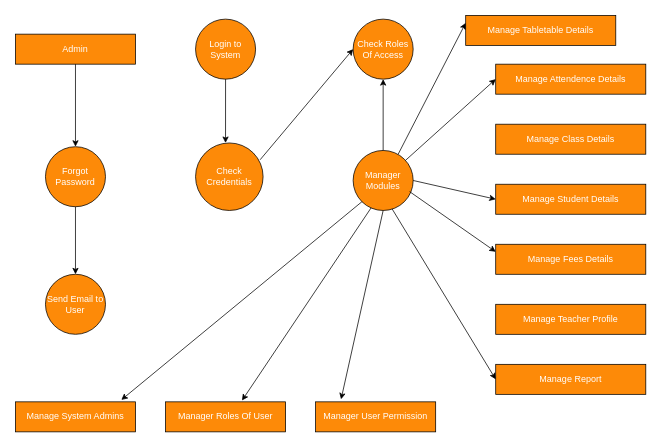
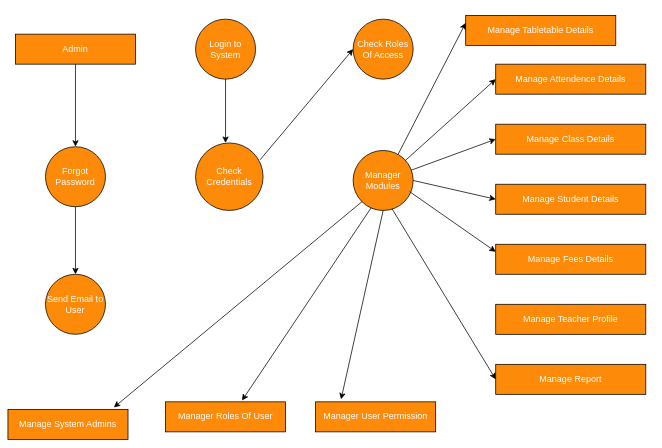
  <mxCell id="0" />
  <mxCell id="1" parent="0" />
  <mxCell id="2" value="Admin" style="rounded=0;whiteSpace=wrap;html=1;fillColor=light-dark(#fd8a08, #ededed);fontColor=#FFFFFF;" vertex="1" parent="1"><mxGeometry x="20" y="45" width="160" height="40" as="geometry" /></mxCell>
  <mxCell id="3" value="Forgot Password" style="ellipse;whiteSpace=wrap;html=1;aspect=fixed;fillColor=light-dark(#fd8a08, #ededed);fontColor=#FFFFFF;" vertex="1" parent="1"><mxGeometry x="60" y="195" width="80" height="80" as="geometry" /></mxCell>
  <mxCell id="4" value="Send Email to User" style="ellipse;whiteSpace=wrap;html=1;aspect=fixed;fillColor=light-dark(#fd8a08, #ededed);fontColor=#FFFFFF;" vertex="1" parent="1"><mxGeometry x="60" y="365" width="80" height="80" as="geometry" /></mxCell>
  <mxCell id="5" value="Check Roles Of Access" style="ellipse;whiteSpace=wrap;html=1;aspect=fixed;fillColor=light-dark(#fd8a08, #ededed);fontColor=#FFFFFF;" vertex="1" parent="1"><mxGeometry x="470" y="25" width="80" height="80" as="geometry" /></mxCell>
  <mxCell id="6" value="Check Credentials" style="ellipse;whiteSpace=wrap;html=1;aspect=fixed;fillColor=light-dark(#fd8a08, #ededed);fontColor=#FFFFFF;" vertex="1" parent="1"><mxGeometry x="260" y="190" width="90" height="90" as="geometry" /></mxCell>
  <mxCell id="7" value="Manager Modules" style="ellipse;whiteSpace=wrap;html=1;aspect=fixed;fillColor=light-dark(#fd8a08, #ededed);fontColor=#FFFFFF;" vertex="1" parent="1"><mxGeometry x="470" y="200" width="80" height="80" as="geometry" /></mxCell>
- <mxCell id="8" value="Manage System Admins" style="rounded=0;whiteSpace=wrap;html=1;fillColor=light-dark(#fd8a08, #ededed);fontColor=#FFFFFF;" vertex="1" parent="1"><mxGeometry x="20" y="535" width="160" height="40" as="geometry" /></mxCell>
+ <mxCell id="8" value="Manage System Admins" style="rounded=0;whiteSpace=wrap;html=1;fillColor=light-dark(#fd8a08, #ededed);fontColor=#FFFFFF;" vertex="1" parent="1"><mxGeometry x="10" y="545" width="160" height="40" as="geometry" /></mxCell>
  <mxCell id="9" value="Manager Roles Of User" style="rounded=0;whiteSpace=wrap;html=1;fillColor=light-dark(#fd8a08, #ededed);fontColor=#FFFFFF;" vertex="1" parent="1"><mxGeometry x="220" y="535" width="160" height="40" as="geometry" /></mxCell>
  <mxCell id="10" value="Manager User Permission" style="rounded=0;whiteSpace=wrap;html=1;fillColor=light-dark(#fd8a08, #ededed);fontColor=#FFFFFF;" vertex="1" parent="1"><mxGeometry x="420" y="535" width="160" height="40" as="geometry" /></mxCell>
  <mxCell id="11" value="Manage Tabletable Details" style="rounded=0;whiteSpace=wrap;html=1;fillColor=light-dark(#fd8a08, #EDEDED);fontColor=#FFFFFF;" vertex="1" parent="1"><mxGeometry x="620" y="20" width="200" height="40" as="geometry" /></mxCell>
  <mxCell id="12" value="Manage Attendence Details" style="rounded=0;whiteSpace=wrap;html=1;fillColor=light-dark(#fd8a08, #f5854a);fontColor=#FFFFFF;" vertex="1" parent="1"><mxGeometry x="660" y="85" width="200" height="40" as="geometry" /></mxCell>
  <mxCell id="13" value="Manage Class Details" style="rounded=0;whiteSpace=wrap;fillColor=light-dark(#fd8a08, #ededed);fontColor=#FFFFFF;" vertex="1" parent="1"><mxGeometry x="660" y="165" width="200" height="40" as="geometry" /></mxCell>
  <mxCell id="14" value="Manage Student Details" style="rounded=0;whiteSpace=wrap;html=1;fillColor=light-dark(#fd8a08, #ededed);fontColor=#FFFFFF;" vertex="1" parent="1"><mxGeometry x="660" y="245" width="200" height="40" as="geometry" /></mxCell>
  <mxCell id="15" value="Manage Fees Details" style="rounded=0;whiteSpace=wrap;html=1;fillColor=light-dark(#fd8a08, #ededed);fontColor=#FFFFFF;" vertex="1" parent="1"><mxGeometry x="660" y="325" width="200" height="40" as="geometry" /></mxCell>
  <mxCell id="16" value="Manage Teacher Profile" style="rounded=0;whiteSpace=wrap;html=1;fillColor=light-dark(#fd8a08, #ededed);fontColor=#FFFFFF;" vertex="1" parent="1"><mxGeometry x="660" y="405" width="200" height="40" as="geometry" /></mxCell>
  <mxCell id="17" value="Manage Report" style="rounded=0;whiteSpace=wrap;html=1;fillColor=light-dark(#fd8a08, #ededed);fontColor=#FFFFFF;" vertex="1" parent="1"><mxGeometry x="660" y="485" width="200" height="40" as="geometry" /></mxCell>
  <mxCell id="18" value="" style="endArrow=classic;html=1;rounded=0;entryX=0;entryY=0.5;entryDx=0;entryDy=0;exitX=0.956;exitY=0.249;exitDx=0;exitDy=0;exitPerimeter=0;" edge="1" parent="1" source="6" target="5"><mxGeometry width="50" height="50" relative="1" as="geometry"><mxPoint x="320" y="195" as="sourcePoint" /><mxPoint x="490" y="185" as="targetPoint" /></mxGeometry></mxCell>
  <mxCell id="19" value="Login to System" style="ellipse;whiteSpace=wrap;html=1;aspect=fixed;fillColor=light-dark(#fd8a08, #ededed);fontColor=#FFFFFF;" vertex="1" parent="1"><mxGeometry x="260" y="25" width="80" height="80" as="geometry" /></mxCell>
  <mxCell id="20" value="" style="endArrow=classic;html=1;rounded=0;entryX=0;entryY=0.25;entryDx=0;entryDy=0;exitX=0.75;exitY=0.063;exitDx=0;exitDy=0;exitPerimeter=0;" edge="1" parent="1" source="7" target="11"><mxGeometry width="50" height="50" relative="1" as="geometry"><mxPoint x="560" y="45" as="sourcePoint" /><mxPoint x="500" y="195" as="targetPoint" /></mxGeometry></mxCell>
  <mxCell id="21" value="" style="endArrow=classic;html=1;rounded=0;entryX=0;entryY=0.5;entryDx=0;entryDy=0;" edge="1" parent="1" source="7" target="12"><mxGeometry width="50" height="50" relative="1" as="geometry"><mxPoint x="450" y="245" as="sourcePoint" /><mxPoint x="500" y="195" as="targetPoint" /></mxGeometry></mxCell>
  <mxCell id="22" value="" style="endArrow=classic;html=1;rounded=0;entryX=0;entryY=0.5;entryDx=0;entryDy=0;exitX=1;exitY=0.5;exitDx=0;exitDy=0;" edge="1" parent="1" source="7" target="14"><mxGeometry width="50" height="50" relative="1" as="geometry"><mxPoint x="560" y="245" as="sourcePoint" /><mxPoint x="500" y="195" as="targetPoint" /></mxGeometry></mxCell>
  <mxCell id="23" value="" style="endArrow=classic;html=1;rounded=0;entryX=0;entryY=0.25;entryDx=0;entryDy=0;exitX=0.94;exitY=0.685;exitDx=0;exitDy=0;exitPerimeter=0;" edge="1" parent="1" source="7" target="15"><mxGeometry width="50" height="50" relative="1" as="geometry"><mxPoint x="550" y="255" as="sourcePoint" /><mxPoint x="500" y="195" as="targetPoint" /></mxGeometry></mxCell>
  <mxCell id="24" value="" style="endArrow=classic;html=1;rounded=0;entryX=0;entryY=0.5;entryDx=0;entryDy=0;exitX=0.65;exitY=0.975;exitDx=0;exitDy=0;exitPerimeter=0;" edge="1" parent="1" source="7" target="17"><mxGeometry width="50" height="50" relative="1" as="geometry"><mxPoint x="520" y="285" as="sourcePoint" /><mxPoint x="500" y="195" as="targetPoint" /></mxGeometry></mxCell>
  <mxCell id="25" value="" style="endArrow=classic;html=1;rounded=0;entryX=0.212;entryY=-0.085;entryDx=0;entryDy=0;entryPerimeter=0;exitX=0.5;exitY=1;exitDx=0;exitDy=0;" edge="1" parent="1" source="7" target="10"><mxGeometry width="50" height="50" relative="1" as="geometry"><mxPoint x="510" y="285" as="sourcePoint" /><mxPoint x="500" y="265" as="targetPoint" /></mxGeometry></mxCell>
  <mxCell id="26" value="" style="endArrow=classic;html=1;rounded=0;entryX=0.637;entryY=-0.045;entryDx=0;entryDy=0;entryPerimeter=0;exitX=0.3;exitY=0.955;exitDx=0;exitDy=0;exitPerimeter=0;" edge="1" parent="1" source="7" target="9"><mxGeometry width="50" height="50" relative="1" as="geometry"><mxPoint x="450" y="445" as="sourcePoint" /><mxPoint x="500" y="395" as="targetPoint" /></mxGeometry></mxCell>
  <mxCell id="27" value="" style="endArrow=classic;html=1;rounded=0;exitX=0;exitY=1;exitDx=0;exitDy=0;entryX=0.882;entryY=-0.065;entryDx=0;entryDy=0;entryPerimeter=0;" edge="1" parent="1" source="7" target="8"><mxGeometry width="50" height="50" relative="1" as="geometry"><mxPoint x="450" y="445" as="sourcePoint" /><mxPoint x="150" y="525" as="targetPoint" /></mxGeometry></mxCell>
- <mxCell id="28" value="" style="endArrow=classic;html=1;rounded=0;" edge="1" parent="1" source="7" target="5"><mxGeometry width="50" height="50" relative="1" as="geometry"><mxPoint x="450" y="445" as="sourcePoint" /><mxPoint x="500" y="395" as="targetPoint" /></mxGeometry></mxCell>
+ <mxCell id="28" value="" style="endArrow=classic;html=1;rounded=0;entryX=0;entryY=0.5;entryDx=0;entryDy=0;" edge="1" parent="1" source="7" target="13"><mxGeometry width="50" height="50" relative="1" as="geometry"><mxPoint x="450" y="445" as="sourcePoint" /><mxPoint x="500" y="395" as="targetPoint" /></mxGeometry></mxCell>
  <mxCell id="29" value="" style="endArrow=classic;html=1;rounded=0;exitX=0.5;exitY=1;exitDx=0;exitDy=0;entryX=0.444;entryY=0;entryDx=0;entryDy=0;entryPerimeter=0;" edge="1" parent="1" source="19" target="6"><mxGeometry width="50" height="50" relative="1" as="geometry"><mxPoint x="370" y="75" as="sourcePoint" /><mxPoint x="300" y="185" as="targetPoint" /></mxGeometry></mxCell>
  <mxCell id="30" value="" style="endArrow=classic;html=1;rounded=0;exitX=0.5;exitY=1;exitDx=0;exitDy=0;" edge="1" parent="1" source="2" target="3"><mxGeometry width="50" height="50" relative="1" as="geometry"><mxPoint x="450" y="295" as="sourcePoint" /><mxPoint x="320" y="175" as="targetPoint" /></mxGeometry></mxCell>
  <mxCell id="31" value="" style="endArrow=classic;html=1;rounded=0;entryX=0.5;entryY=0;entryDx=0;entryDy=0;" edge="1" parent="1" source="3" target="4"><mxGeometry width="50" height="50" relative="1" as="geometry"><mxPoint x="450" y="295" as="sourcePoint" /><mxPoint x="160" y="315" as="targetPoint" /></mxGeometry></mxCell>
